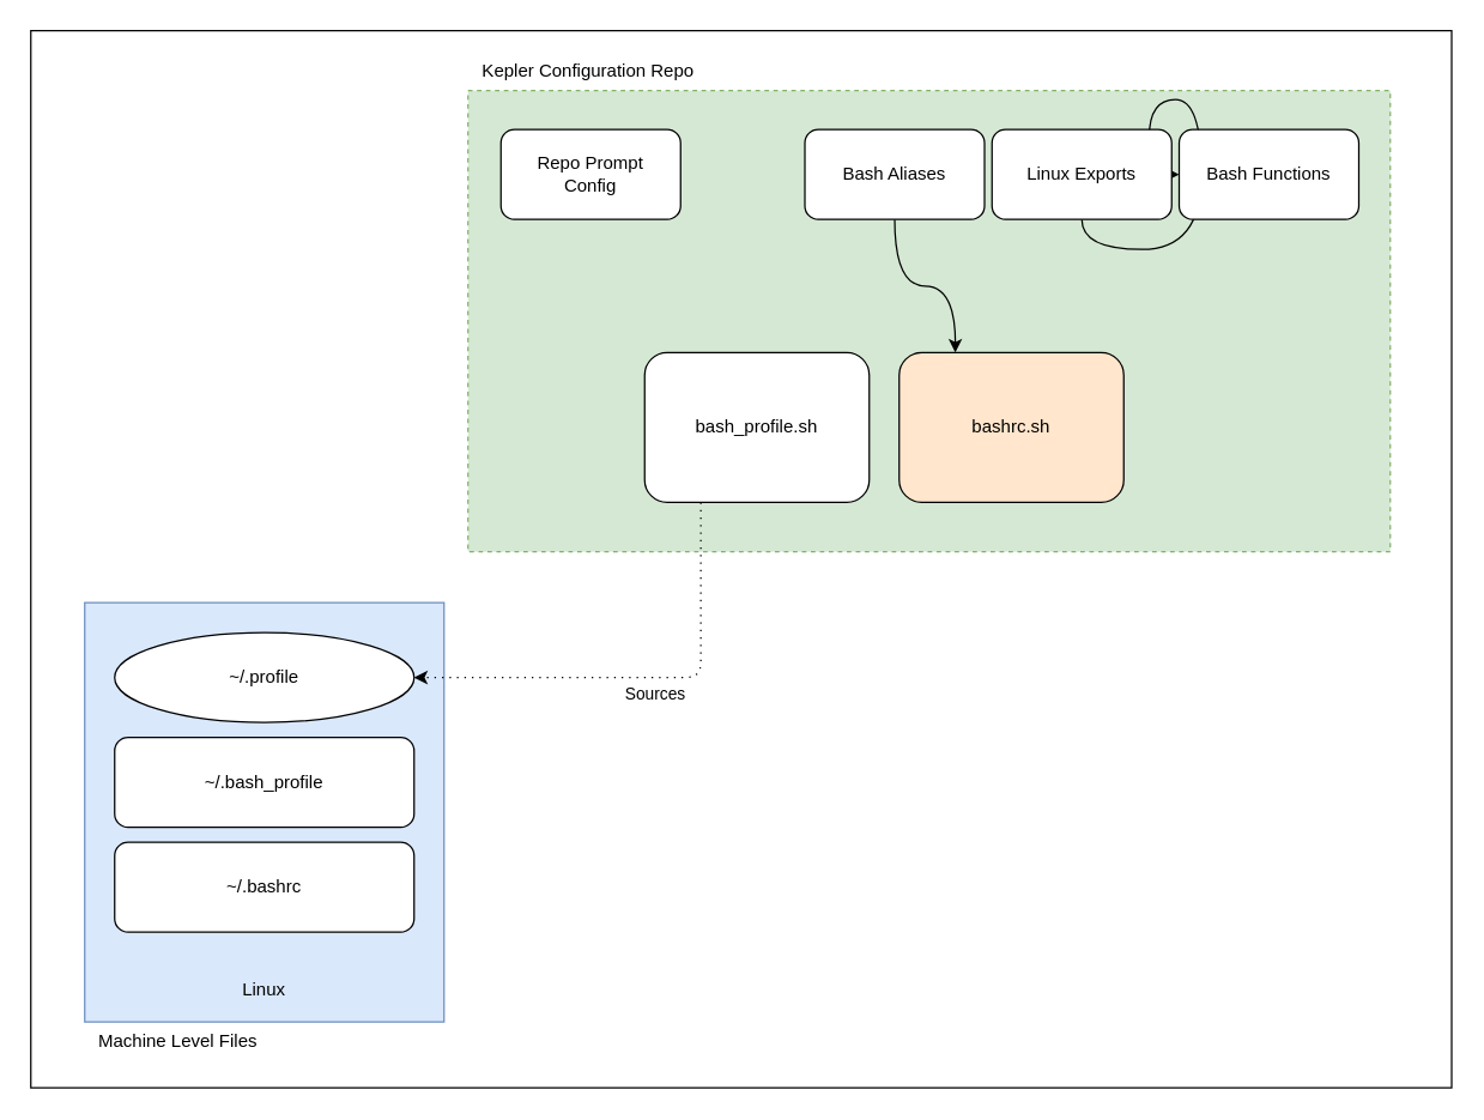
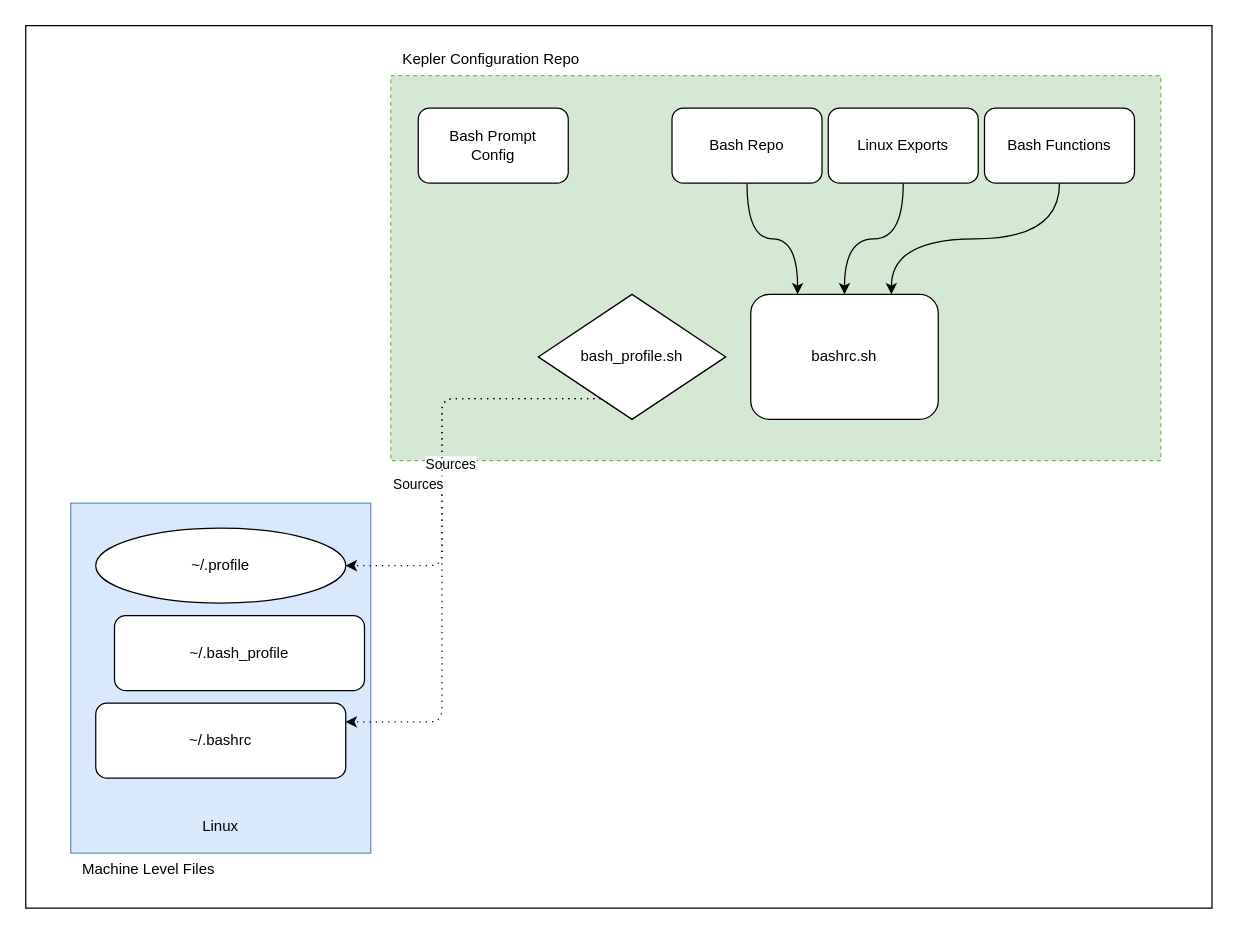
  <mxCell id="0" />
  <mxCell id="1" parent="0" />
  <mxCell id="2" value="" style="rounded=0;whiteSpace=wrap;html=1;" parent="1" vertex="1"><mxGeometry x="20" y="20" width="949" height="706" as="geometry" /></mxCell>
  <mxCell id="3" value="" style="rounded=0;whiteSpace=wrap;html=1;dashed=1;fillColor=#d5e8d4;strokeColor=#82b366;" parent="1" vertex="1"><mxGeometry x="312" y="60" width="616" height="308" as="geometry" /></mxCell>
  <mxCell id="4" value="Linux" style="rounded=0;whiteSpace=wrap;html=1;verticalAlign=bottom;spacingBottom=12;fillColor=#dae8fc;strokeColor=#6c8ebf;" parent="1" vertex="1"><mxGeometry x="56" y="402" width="240" height="280" as="geometry" /></mxCell>
  <mxCell id="5" style="edgeStyle=orthogonalEdgeStyle;rounded=1;orthogonalLoop=1;jettySize=auto;html=1;exitX=0.25;exitY=1;exitDx=0;exitDy=0;entryX=1;entryY=0.5;entryDx=0;entryDy=0;dashed=1;dashPattern=1 4;curved=0;" parent="1" source="9" target="13" edge="1"><mxGeometry relative="1" as="geometry" /></mxCell>
  <mxCell id="6" value="Sources" style="edgeLabel;html=1;align=center;verticalAlign=middle;resizable=0;points=[];" parent="5" vertex="1" connectable="0"><mxGeometry relative="1" as="geometry"><mxPoint x="6" y="10" as="offset" /></mxGeometry></mxCell>
- <mxCell id="9" value="bash_profile.sh" style="rounded=1;whiteSpace=wrap;html=1;" parent="1" vertex="1"><mxGeometry x="430" y="235" width="150" height="100" as="geometry" /></mxCell>
- <mxCell id="10" value="bashrc.sh" style="rounded=1;whiteSpace=wrap;html=1;fillColor=#ffe6cc;" parent="1" vertex="1"><mxGeometry x="600" y="235" width="150" height="100" as="geometry" /></mxCell>
+ <mxCell id="7" style="edgeStyle=orthogonalEdgeStyle;rounded=1;orthogonalLoop=1;jettySize=auto;html=1;exitX=0.75;exitY=1;exitDx=0;exitDy=0;entryX=1;entryY=0.25;entryDx=0;entryDy=0;dashed=1;dashPattern=1 4;curved=0;" parent="1" source="9" target="11" edge="1"><mxGeometry relative="1" as="geometry" /></mxCell>
+ <mxCell id="8" value="Sources" style="edgeLabel;html=1;align=center;verticalAlign=middle;resizable=0;points=[];" parent="7" vertex="1" connectable="0"><mxGeometry relative="1" as="geometry"><mxPoint x="-20" y="-11" as="offset" /></mxGeometry></mxCell>
+ <mxCell id="9" value="bash_profile.sh" style="rhombus;whiteSpace=wrap;html=1;" parent="1" vertex="1"><mxGeometry x="430" y="235" width="150" height="100" as="geometry" /></mxCell>
+ <mxCell id="10" value="bashrc.sh" style="rounded=1;whiteSpace=wrap;html=1;" parent="1" vertex="1"><mxGeometry x="600" y="235" width="150" height="100" as="geometry" /></mxCell>
  <mxCell id="11" value="~/.bashrc" style="rounded=1;whiteSpace=wrap;html=1;" parent="1" vertex="1"><mxGeometry x="76" y="562" width="200" height="60" as="geometry" /></mxCell>
- <mxCell id="12" value="~/.bash_profile" style="rounded=1;whiteSpace=wrap;html=1;" parent="1" vertex="1"><mxGeometry x="76" y="492" width="200" height="60" as="geometry" /></mxCell>
+ <mxCell id="12" value="~/.bash_profile" style="rounded=1;whiteSpace=wrap;html=1;" parent="1" vertex="1"><mxGeometry x="91" y="492" width="200" height="60" as="geometry" /></mxCell>
  <mxCell id="13" value="~/.profile" style="ellipse;whiteSpace=wrap;html=1;" parent="1" vertex="1"><mxGeometry x="76" y="422" width="200" height="60" as="geometry" /></mxCell>
  <mxCell id="14" value="Kepler Configuration Repo" style="text;html=1;align=center;verticalAlign=middle;resizable=0;points=[];autosize=1;strokeColor=none;fillColor=none;" parent="1" vertex="1"><mxGeometry x="312" y="34" width="159" height="26" as="geometry" /></mxCell>
  <mxCell id="15" value="Machine Level Files" style="text;html=1;align=center;verticalAlign=middle;resizable=0;points=[];autosize=1;strokeColor=none;fillColor=none;" parent="1" vertex="1"><mxGeometry x="56" y="682" width="124" height="26" as="geometry" /></mxCell>
- <mxCell id="16" value="Repo Prompt&lt;div&gt;Config&lt;/div&gt;" style="rounded=1;whiteSpace=wrap;html=1;" parent="1" vertex="1"><mxGeometry x="334" y="86" width="120" height="60" as="geometry" /></mxCell>
+ <mxCell id="16" value="Bash Prompt&lt;div&gt;Config&lt;/div&gt;" style="rounded=1;whiteSpace=wrap;html=1;" parent="1" vertex="1"><mxGeometry x="334" y="86" width="120" height="60" as="geometry" /></mxCell>
  <mxCell id="17" style="edgeStyle=orthogonalEdgeStyle;rounded=0;orthogonalLoop=1;jettySize=auto;html=1;exitX=0.5;exitY=1;exitDx=0;exitDy=0;entryX=0.25;entryY=0;entryDx=0;entryDy=0;curved=1;" parent="1" source="18" target="10" edge="1"><mxGeometry relative="1" as="geometry" /></mxCell>
- <mxCell id="18" value="Bash Aliases" style="rounded=1;whiteSpace=wrap;html=1;" parent="1" vertex="1"><mxGeometry x="537" y="86" width="120" height="60" as="geometry" /></mxCell>
- <mxCell id="19" style="edgeStyle=orthogonalEdgeStyle;rounded=0;orthogonalLoop=1;jettySize=auto;html=1;exitX=0.5;exitY=1;exitDx=0;exitDy=0;curved=1;" parent="1" source="20" target="22" edge="1"><mxGeometry relative="1" as="geometry" /></mxCell>
+ <mxCell id="18" value="Bash Repo" style="rounded=1;whiteSpace=wrap;html=1;" parent="1" vertex="1"><mxGeometry x="537" y="86" width="120" height="60" as="geometry" /></mxCell>
+ <mxCell id="19" style="edgeStyle=orthogonalEdgeStyle;rounded=0;orthogonalLoop=1;jettySize=auto;html=1;exitX=0.5;exitY=1;exitDx=0;exitDy=0;entryX=0.5;entryY=0;entryDx=0;entryDy=0;curved=1;" parent="1" source="20" target="10" edge="1"><mxGeometry relative="1" as="geometry" /></mxCell>
  <mxCell id="20" value="Linux Exports" style="rounded=1;whiteSpace=wrap;html=1;" parent="1" vertex="1"><mxGeometry x="662" y="86" width="120" height="60" as="geometry" /></mxCell>
+ <mxCell id="21" style="edgeStyle=orthogonalEdgeStyle;rounded=0;orthogonalLoop=1;jettySize=auto;html=1;exitX=0.5;exitY=1;exitDx=0;exitDy=0;entryX=0.75;entryY=0;entryDx=0;entryDy=0;curved=1;" parent="1" source="22" target="10" edge="1"><mxGeometry relative="1" as="geometry" /></mxCell>
  <mxCell id="22" value="Bash Functions" style="rounded=1;whiteSpace=wrap;html=1;" parent="1" vertex="1"><mxGeometry x="787" y="86" width="120" height="60" as="geometry" /></mxCell>
